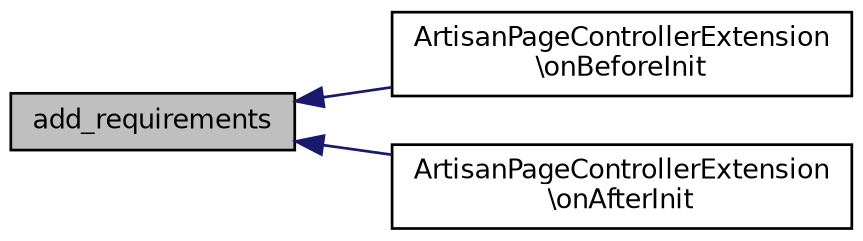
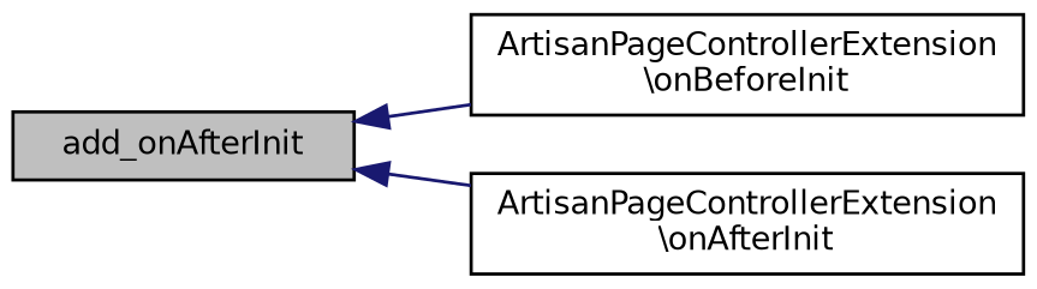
  digraph {
    rankdir=LR
    node [color=black fillcolor=white fontname=Helvetica fontsize=10 shape=record style=filled]
    edge [color=midnightblue dir=back fontname=Helvetica fontsize=10 labelfontname=Helvetica labelfontsize=10 style=solid]
-   n1 [fillcolor=grey75 fontcolor=black height=0.2 label=add_requirements width=0.4]
+   n1 [fillcolor=grey75 fontcolor=black height=0.2 label=add_onAfterInit width=0.4]
    n2 [height=0.2 label="ArtisanPageControllerExtension\l\\onBeforeInit" width=0.4]
    n3 [height=0.2 label="ArtisanPageControllerExtension\l\\onAfterInit" width=0.4]
    n1 -> n2
    n1 -> n3
  }
